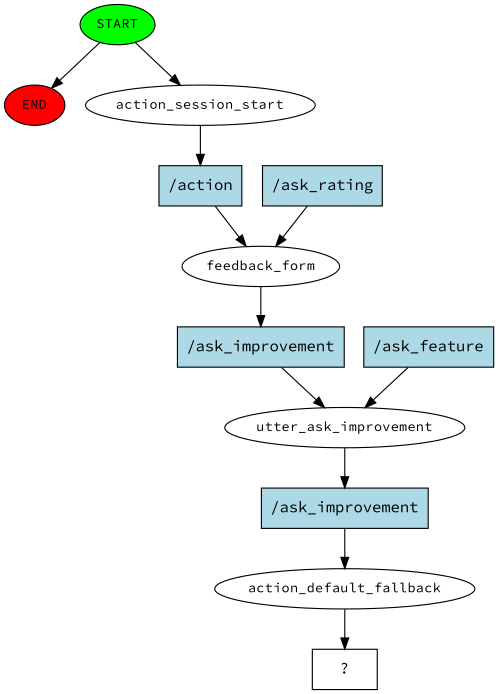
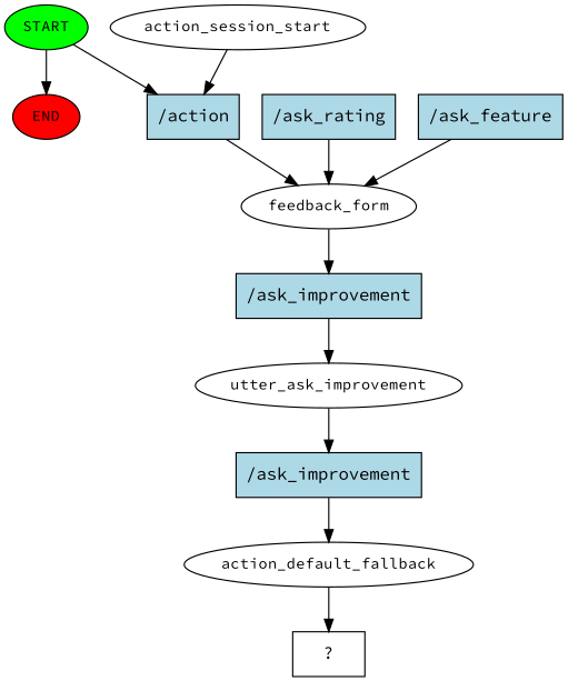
  digraph {
    fontname="Source Code Pro"
    node [fontname="Source Code Pro" style=filled]
    edge [fontname="Source Code Pro"]
    n1 [fillcolor=green fontsize=12 label=START]
    n2 [fillcolor=red fontsize=12 label=END]
    n3 [fontsize=12 label=action_session_start style=""]
    n4 [fillcolor=lightblue label="/action" shape=rect]
    n5 [fontsize=12 label=feedback_form style=""]
    n6 [fillcolor=lightblue label="/ask_improvement" shape=rect]
    n7 [fillcolor=lightblue label="/ask_rating" shape=rect]
    n8 [fillcolor=lightblue label="/ask_feature" shape=rect]
    n9 [fontsize=12 label=utter_ask_improvement style=""]
    n10 [fillcolor=lightblue label="/ask_improvement" shape=rect]
    n11 [fontsize=12 label=action_default_fallback style=""]
    n12 [label="  ?  " shape=rect style=""]
    n1 -> n2
-   n1 -> n3
+   n1 -> n4
    n3 -> n4
    n4 -> n5
    n5 -> n6
    n6 -> n9
    n7 -> n5
-   n8 -> n9
+   n8 -> n5
    n9 -> n10
    n10 -> n11
    n11 -> n12
  }
